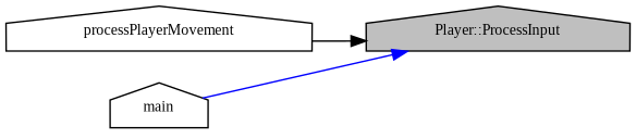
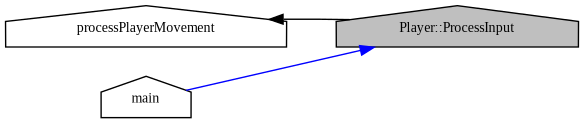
  digraph {
    fontname="Liberation Serif"
    rankdir=RL
    node [color=black fillcolor=white fontname="Liberation Serif" fontsize=10 shape=house style=filled]
    edge [dir=back fontname="Liberation Serif" fontsize=10 labelfontname=Helvetica labelfontsize=10 style=solid]
    n1 [fillcolor=grey75 fontcolor=black height=0.2 label="Player::ProcessInput" width=0.4]
    n2 [height=0.2 label=processPlayerMovement width=0.4]
    n3 [height=0.2 label=main width=0.4]
-   n1 -> n2 [color=black]
+   n2 -> n1 [color=black]
    n1 -> n3 [color=blue]
  }
